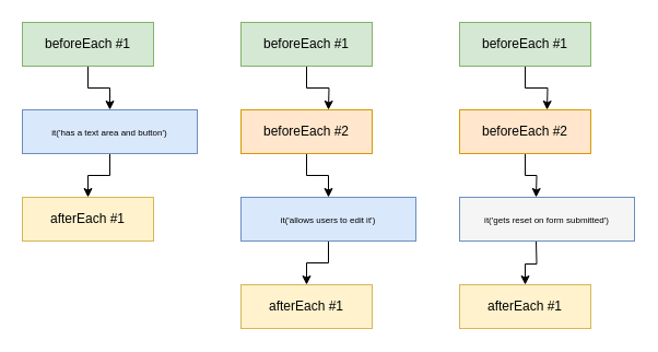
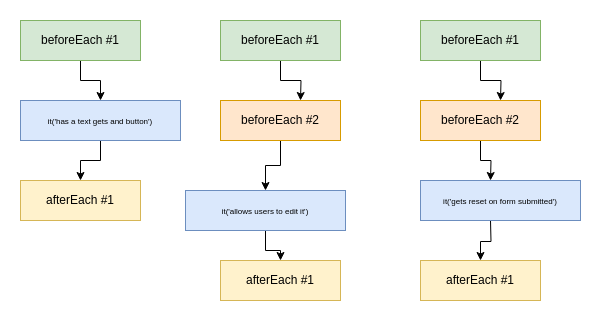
  <mxCell id="0" />
  <mxCell id="1" parent="0" />
  <mxCell id="2" value="" style="edgeStyle=orthogonalEdgeStyle;rounded=0;orthogonalLoop=1;jettySize=auto;html=1;" edge="1" parent="1" source="3" target="5"><mxGeometry relative="1" as="geometry" /></mxCell>
  <mxCell id="3" value="beforeEach #1" style="rounded=0;whiteSpace=wrap;html=1;fillColor=#d5e8d4;strokeColor=#82b366;" vertex="1" parent="1"><mxGeometry x="20" y="20" width="120" height="40" as="geometry" /></mxCell>
  <mxCell id="4" value="" style="edgeStyle=orthogonalEdgeStyle;rounded=0;orthogonalLoop=1;jettySize=auto;html=1;" edge="1" parent="1" source="5" target="6"><mxGeometry relative="1" as="geometry" /></mxCell>
- <mxCell id="5" value="&lt;font style=&quot;font-size: 8px&quot;&gt;it('has a text area and button')&lt;/font&gt;" style="rounded=0;whiteSpace=wrap;html=1;fillColor=#dae8fc;strokeColor=#6c8ebf;" vertex="1" parent="1"><mxGeometry x="20" y="100" width="160" height="40" as="geometry" /></mxCell>
+ <mxCell id="5" value="&lt;font style=&quot;font-size: 8px&quot;&gt;it('has a text gets and button')&lt;/font&gt;" style="rounded=0;whiteSpace=wrap;html=1;fillColor=#dae8fc;strokeColor=#6c8ebf;" vertex="1" parent="1"><mxGeometry x="20" y="100" width="160" height="40" as="geometry" /></mxCell>
  <mxCell id="6" value="afterEach #1" style="rounded=0;whiteSpace=wrap;html=1;fillColor=#fff2cc;strokeColor=#d6b656;" vertex="1" parent="1"><mxGeometry x="20" y="180" width="120" height="40" as="geometry" /></mxCell>
  <mxCell id="7" value="" style="edgeStyle=orthogonalEdgeStyle;rounded=0;orthogonalLoop=1;jettySize=auto;html=1;" edge="1" parent="1" source="8"><mxGeometry relative="1" as="geometry"><mxPoint x="300" y="100" as="targetPoint" /></mxGeometry></mxCell>
  <mxCell id="8" value="beforeEach #1" style="rounded=0;whiteSpace=wrap;html=1;fillColor=#d5e8d4;strokeColor=#82b366;" vertex="1" parent="1"><mxGeometry x="220" y="20" width="120" height="40" as="geometry" /></mxCell>
  <mxCell id="9" value="" style="edgeStyle=orthogonalEdgeStyle;rounded=0;orthogonalLoop=1;jettySize=auto;html=1;" edge="1" parent="1" source="10" target="11"><mxGeometry relative="1" as="geometry" /></mxCell>
- <mxCell id="10" value="&lt;font style=&quot;font-size: 8px&quot;&gt;it('allows users to edit it')&lt;/font&gt;" style="rounded=0;whiteSpace=wrap;html=1;fillColor=#dae8fc;strokeColor=#6c8ebf;" vertex="1" parent="1"><mxGeometry x="220" y="180" width="160" height="40" as="geometry" /></mxCell>
+ <mxCell id="10" value="&lt;font style=&quot;font-size: 8px&quot;&gt;it('allows users to edit it')&lt;/font&gt;" style="rounded=0;whiteSpace=wrap;html=1;fillColor=#dae8fc;strokeColor=#6c8ebf;" vertex="1" parent="1"><mxGeometry x="185" y="190" width="160" height="40" as="geometry" /></mxCell>
  <mxCell id="11" value="afterEach #1" style="rounded=0;whiteSpace=wrap;html=1;fillColor=#fff2cc;strokeColor=#d6b656;" vertex="1" parent="1"><mxGeometry x="220" y="260" width="120" height="40" as="geometry" /></mxCell>
  <mxCell id="12" value="" style="edgeStyle=orthogonalEdgeStyle;rounded=0;orthogonalLoop=1;jettySize=auto;html=1;" edge="1" parent="1" source="13" target="10"><mxGeometry relative="1" as="geometry" /></mxCell>
  <mxCell id="13" value="beforeEach #2" style="rounded=0;whiteSpace=wrap;html=1;fillColor=#ffe6cc;strokeColor=#d79b00;" vertex="1" parent="1"><mxGeometry x="220" y="100" width="120" height="40" as="geometry" /></mxCell>
  <mxCell id="14" value="" style="edgeStyle=orthogonalEdgeStyle;rounded=0;orthogonalLoop=1;jettySize=auto;html=1;" edge="1" parent="1" source="15"><mxGeometry relative="1" as="geometry"><mxPoint x="500" y="100" as="targetPoint" /></mxGeometry></mxCell>
  <mxCell id="15" value="beforeEach #1" style="rounded=0;whiteSpace=wrap;html=1;fillColor=#d5e8d4;strokeColor=#82b366;" vertex="1" parent="1"><mxGeometry x="420" y="20" width="120" height="40" as="geometry" /></mxCell>
  <mxCell id="16" value="" style="edgeStyle=orthogonalEdgeStyle;rounded=0;orthogonalLoop=1;jettySize=auto;html=1;" edge="1" parent="1" target="17"><mxGeometry relative="1" as="geometry"><mxPoint x="490" y="220" as="sourcePoint" /></mxGeometry></mxCell>
  <mxCell id="17" value="afterEach #1" style="rounded=0;whiteSpace=wrap;html=1;fillColor=#fff2cc;strokeColor=#d6b656;" vertex="1" parent="1"><mxGeometry x="420" y="260" width="120" height="40" as="geometry" /></mxCell>
  <mxCell id="18" value="" style="edgeStyle=orthogonalEdgeStyle;rounded=0;orthogonalLoop=1;jettySize=auto;html=1;" edge="1" parent="1" source="19"><mxGeometry relative="1" as="geometry"><mxPoint x="490" y="180" as="targetPoint" /></mxGeometry></mxCell>
  <mxCell id="19" value="beforeEach #2" style="rounded=0;whiteSpace=wrap;html=1;fillColor=#ffe6cc;strokeColor=#d79b00;" vertex="1" parent="1"><mxGeometry x="420" y="100" width="120" height="40" as="geometry" /></mxCell>
- <mxCell id="20" value="&lt;font style=&quot;font-size: 8px&quot;&gt;it('gets reset on form submitted')&lt;/font&gt;" style="rounded=0;whiteSpace=wrap;html=1;fillColor=#f5f5f5;strokeColor=#6c8ebf;" vertex="1" parent="1"><mxGeometry x="420" y="180" width="160" height="40" as="geometry" /></mxCell>
+ <mxCell id="20" value="&lt;font style=&quot;font-size: 8px&quot;&gt;it('gets reset on form submitted')&lt;/font&gt;" style="rounded=0;whiteSpace=wrap;html=1;fillColor=#dae8fc;strokeColor=#6c8ebf;" vertex="1" parent="1"><mxGeometry x="420" y="180" width="160" height="40" as="geometry" /></mxCell>
